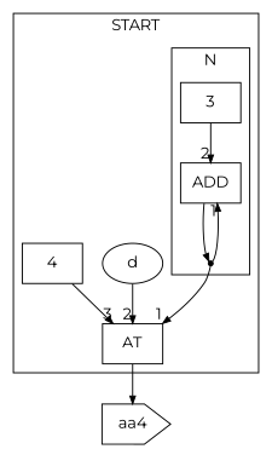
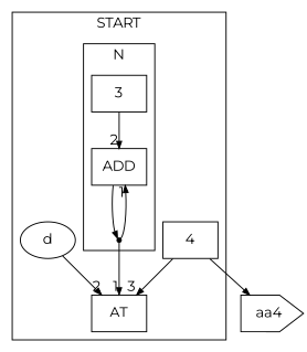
  digraph {
    fontname=Montserrat
    rankdir=TB
    node [fontname=Montserrat shape=box]
    edge [arrowsize=0.7 arrowtail=none fontname=Montserrat]
    aa4 [height=0.50 orientation=270 shape=house width=0.75]
    n2 [height=0.50 label=d shape=ellipse width=0.75]
    n3 [height=0.50 label=4 width=0.75]
    aa3 [height=0.06 shape=point width=0.06]
    n5 [height=0.50 label=3 width=0.75]
    n6 [height=0.50 label=ADD width=0.75]
    n7 [height=0.50 label=AT width=0.75]
    subgraph sub_1 {
      rank=max
      aa4
    }
    subgraph cluster_2 {
      color=hot_pink
      fontcolor=hot_pink
      label=START
      n7
      subgraph sub_3 {
        color=hot_pink
        fontcolor=hot_pink
        label=START
        rank=min
        n2
        n3
      }
      subgraph cluster_4 {
        color=hot_pink
        fontcolor=hot_pink
        label=N
        n6
        subgraph sub_5 {
          color=hot_pink
          fontcolor=hot_pink
          label=N
          rank=max
          aa3
        }
        subgraph sub_6 {
          color=hot_pink
          fontcolor=hot_pink
          label=N
          rank=min
          n5
        }
      }
    }
    n2 -> n7 [headlabel=2]
    n3 -> n7 [headlabel=3]
    aa3 -> n6 [headlabel=1]
    aa3 -> n7 [headlabel=1]
    n5 -> n6 [headlabel=2]
    n6 -> aa3
-   n7 -> aa4
+   n3 -> aa4
  }
